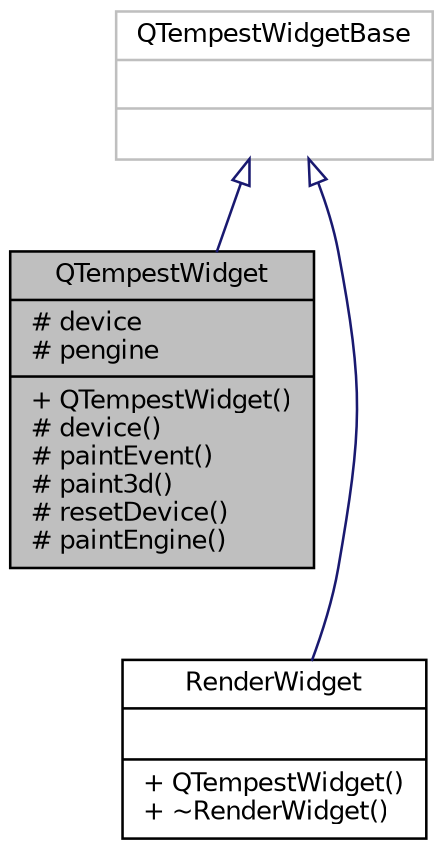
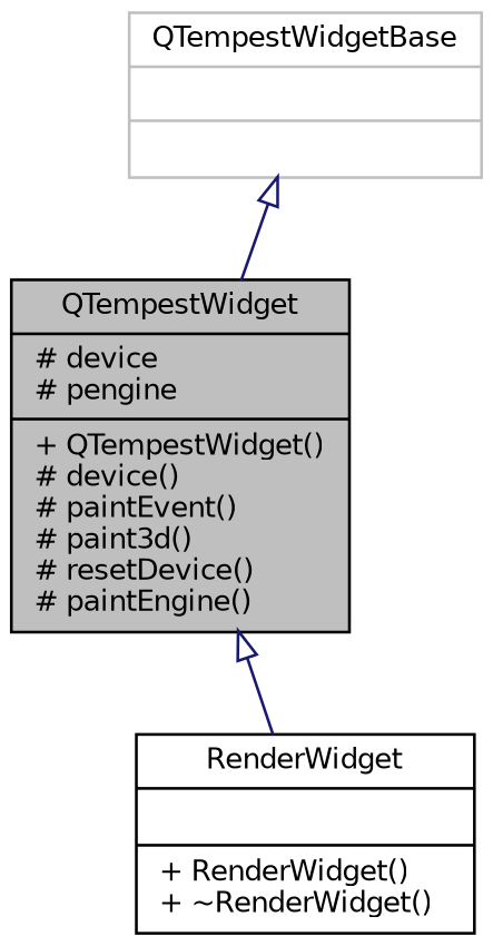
  digraph {
    node [color=black fillcolor=white fontname=Helvetica fontsize=10 shape=record style=filled]
    edge [arrowtail=onormal color=midnightblue dir=back fontname=Helvetica fontsize=10 labelfontname=Helvetica labelfontsize=10 style=solid]
    n1 [fillcolor=grey75 fontcolor=black height=0.2 label="{QTempestWidget\n|# device\l# pengine\l|+ QTempestWidget()\l# device()\l# paintEvent()\l# paint3d()\l# resetDevice()\l# paintEngine()\l}" width=0.4]
-   n2 [height=0.2 label="{RenderWidget\n||+ QTempestWidget()\l+ ~RenderWidget()\l}" width=0.4]
+   n2 [height=0.2 label="{RenderWidget\n||+ RenderWidget()\l+ ~RenderWidget()\l}" width=0.4]
    n3 [color=grey75 height=0.2 label="{QTempestWidgetBase\n||}" width=0.4]
-   n3 -> n2
+   n1 -> n2
    n3 -> n1
  }
